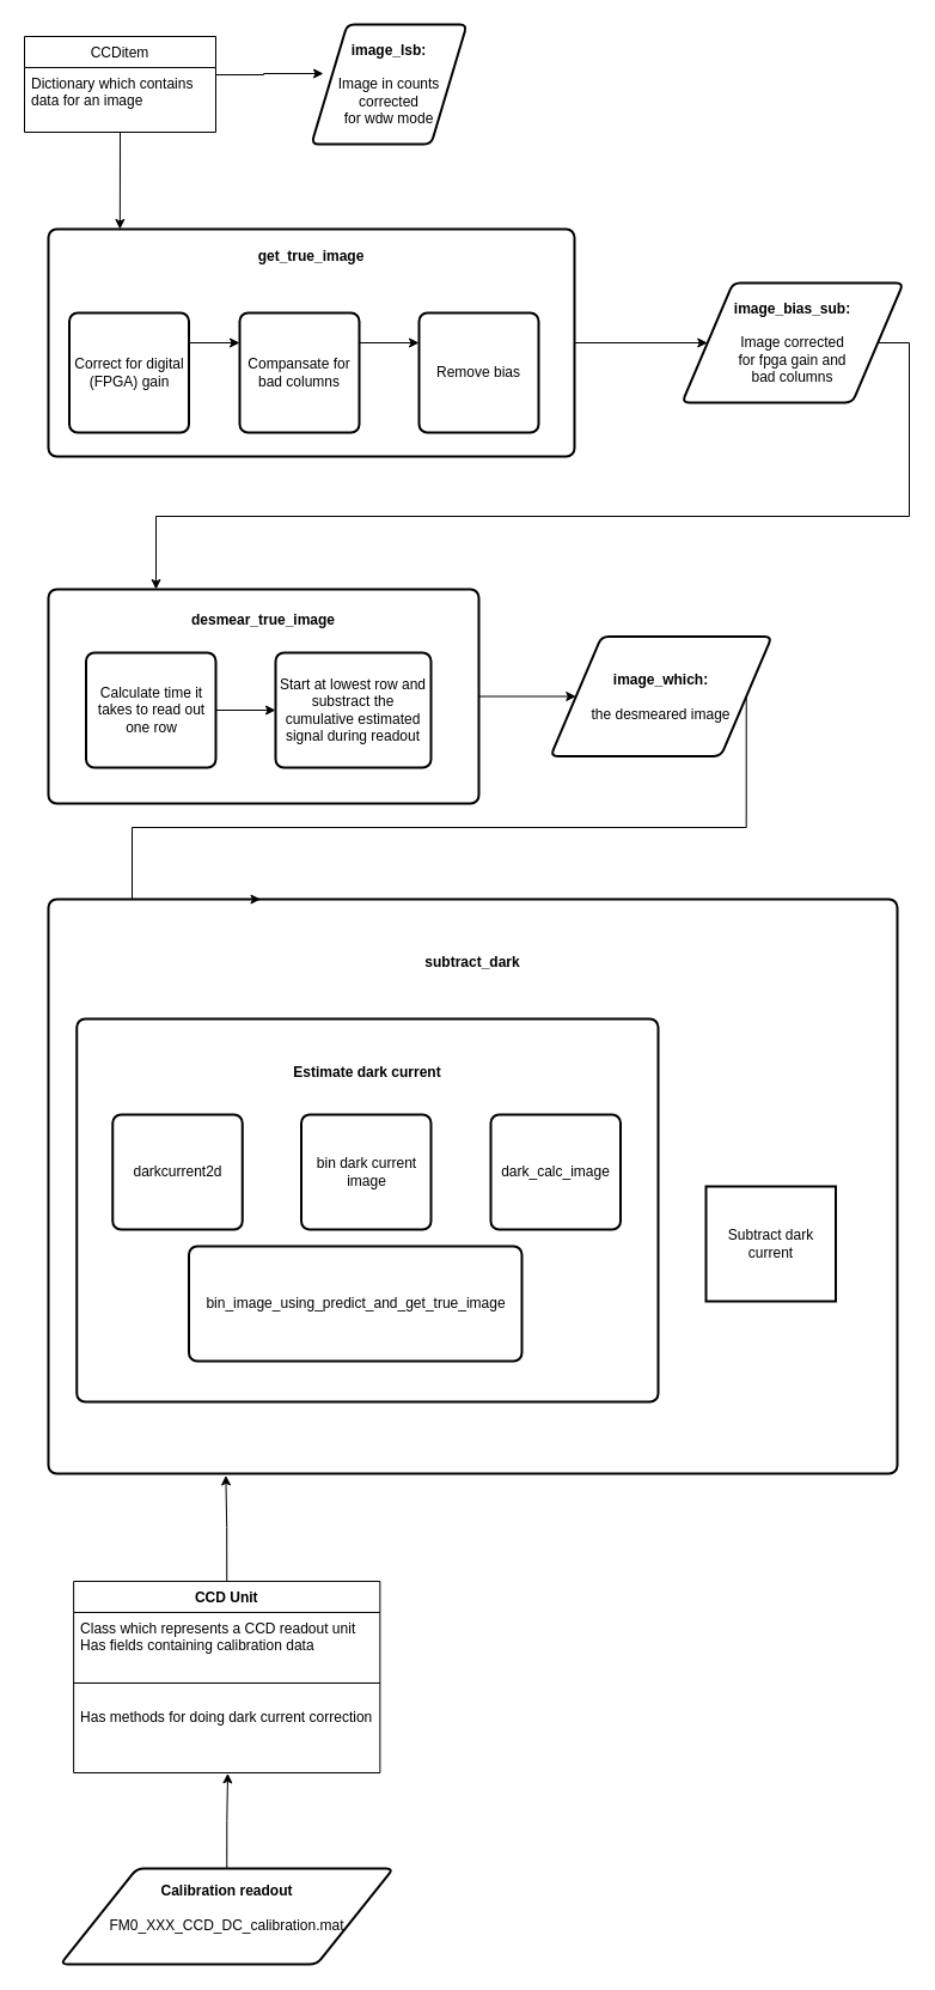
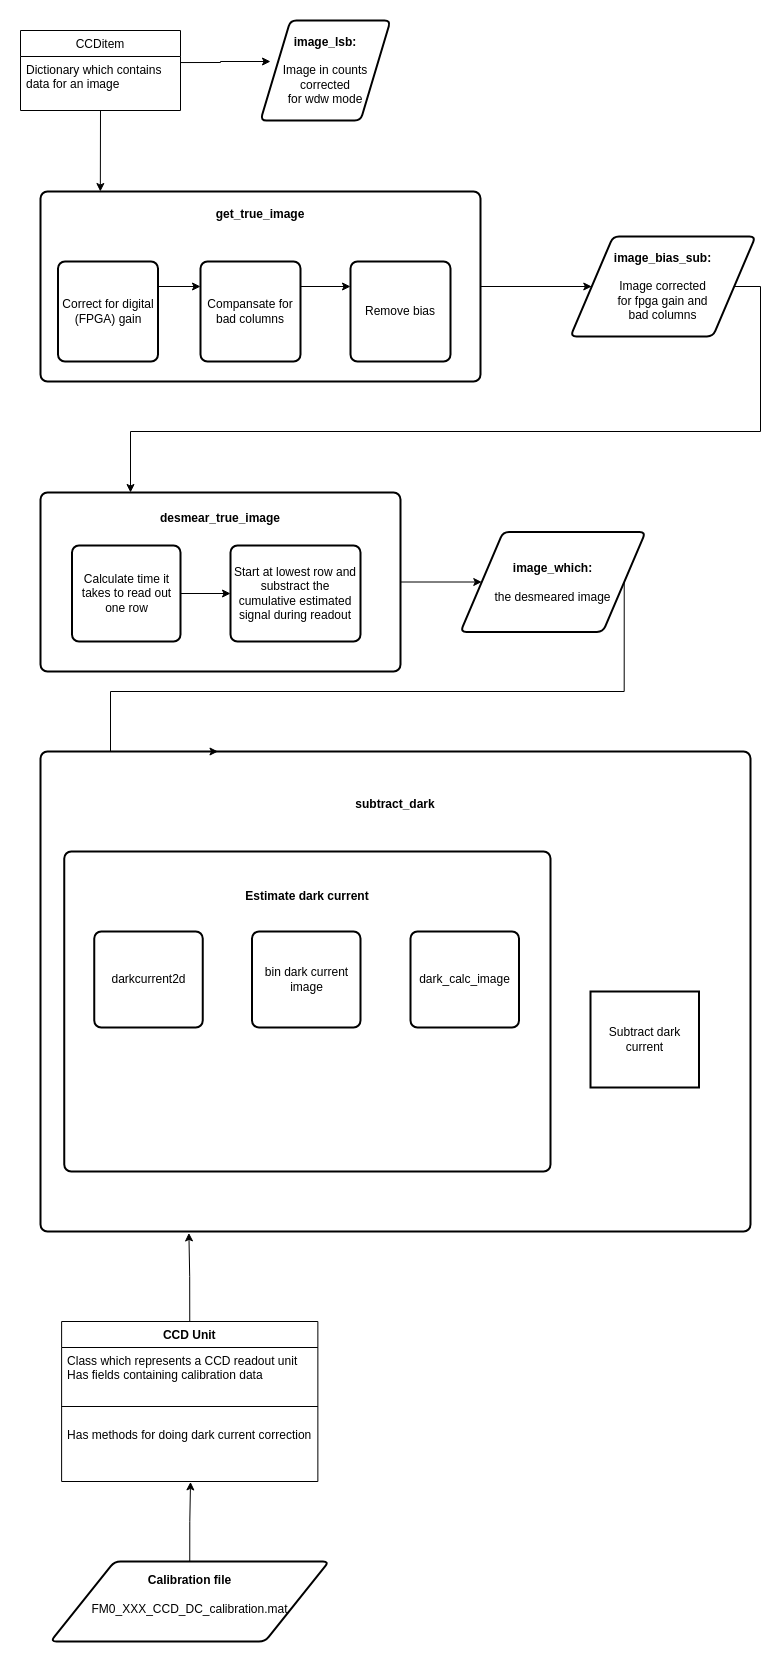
  <mxCell id="0" />
  <mxCell id="1" parent="0" />
  <mxCell id="2" style="edgeStyle=orthogonalEdgeStyle;rounded=0;orthogonalLoop=1;jettySize=auto;html=1;exitX=0.999;exitY=0.112;exitDx=0;exitDy=0;entryX=0.077;entryY=0.41;entryDx=0;entryDy=0;entryPerimeter=0;exitPerimeter=0;" parent="1" source="28" target="3" edge="1"><mxGeometry relative="1" as="geometry"><mxPoint x="183" y="55" as="sourcePoint" /></mxGeometry></mxCell>
  <mxCell id="3" value="&lt;div&gt;&lt;b&gt;image_lsb:&lt;/b&gt;&lt;/div&gt;&lt;div&gt;&lt;br&gt;&lt;/div&gt;&lt;div&gt;Image in counts corrected&lt;/div&gt;&lt;div&gt; for wdw mode&lt;br&gt;&lt;/div&gt;" style="shape=parallelogram;html=1;strokeWidth=2;perimeter=parallelogramPerimeter;whiteSpace=wrap;rounded=1;arcSize=12;size=0.23;" parent="1" vertex="1"><mxGeometry x="260" y="20" width="130" height="100" as="geometry" /></mxCell>
  <mxCell id="4" style="edgeStyle=orthogonalEdgeStyle;rounded=0;orthogonalLoop=1;jettySize=auto;html=1;exitX=1;exitY=0.5;exitDx=0;exitDy=0;entryX=0;entryY=0.5;entryDx=0;entryDy=0;" parent="1" source="5" target="11" edge="1"><mxGeometry relative="1" as="geometry" /></mxCell>
  <mxCell id="5" value="&lt;div&gt;&lt;b&gt;get_true_image&lt;br&gt;&lt;/b&gt;&lt;/div&gt;&lt;div&gt;&lt;br&gt;&lt;/div&gt;&lt;div&gt;&lt;br&gt;&lt;/div&gt;&lt;div&gt;&lt;br&gt;&lt;/div&gt;&lt;div&gt;&lt;br&gt;&lt;/div&gt;&lt;div&gt;&lt;br&gt;&lt;/div&gt;&lt;div&gt;&lt;br&gt;&lt;/div&gt;&lt;div&gt;&lt;br&gt;&lt;/div&gt;&lt;div&gt;&lt;br&gt;&lt;/div&gt;&lt;div&gt;&lt;br&gt;&lt;/div&gt;&lt;div&gt;&lt;br&gt;&lt;b&gt;&lt;/b&gt;&lt;/div&gt;" style="rounded=1;whiteSpace=wrap;html=1;absoluteArcSize=1;arcSize=14;strokeWidth=2;" parent="1" vertex="1"><mxGeometry x="40" y="191" width="440" height="190" as="geometry" /></mxCell>
  <mxCell id="6" style="edgeStyle=orthogonalEdgeStyle;rounded=0;orthogonalLoop=1;jettySize=auto;html=1;exitX=1;exitY=0.25;exitDx=0;exitDy=0;entryX=0;entryY=0.25;entryDx=0;entryDy=0;" parent="1" source="7" target="9" edge="1"><mxGeometry relative="1" as="geometry" /></mxCell>
  <mxCell id="7" value="Correct for digital (FPGA) gain" style="rounded=1;whiteSpace=wrap;html=1;absoluteArcSize=1;arcSize=14;strokeWidth=2;" parent="1" vertex="1"><mxGeometry x="57.5" y="261" width="100" height="100" as="geometry" /></mxCell>
  <mxCell id="8" style="edgeStyle=orthogonalEdgeStyle;rounded=0;orthogonalLoop=1;jettySize=auto;html=1;exitX=1;exitY=0.25;exitDx=0;exitDy=0;entryX=0;entryY=0.25;entryDx=0;entryDy=0;" parent="1" source="9" target="14" edge="1"><mxGeometry relative="1" as="geometry" /></mxCell>
  <mxCell id="9" value="&lt;div&gt;Compansate for bad columns&lt;/div&gt;" style="rounded=1;whiteSpace=wrap;html=1;absoluteArcSize=1;arcSize=14;strokeWidth=2;" parent="1" vertex="1"><mxGeometry x="200" y="261" width="100" height="100" as="geometry" /></mxCell>
  <mxCell id="10" style="edgeStyle=orthogonalEdgeStyle;rounded=0;orthogonalLoop=1;jettySize=auto;html=1;exitX=1;exitY=0.5;exitDx=0;exitDy=0;entryX=0.25;entryY=0;entryDx=0;entryDy=0;" parent="1" source="11" target="13" edge="1"><mxGeometry relative="1" as="geometry"><Array as="points"><mxPoint x="760" y="286" /><mxPoint x="760" y="431" /><mxPoint x="130" y="431" /></Array></mxGeometry></mxCell>
  <mxCell id="11" value="&lt;div&gt;&lt;b&gt;image_bias_sub:&lt;/b&gt;&lt;/div&gt;&lt;div&gt;&lt;br&gt;&lt;/div&gt;&lt;div&gt;Image corrected &lt;br&gt;for fpga gain and &lt;br&gt;bad columns&lt;br&gt;&lt;/div&gt;" style="shape=parallelogram;html=1;strokeWidth=2;perimeter=parallelogramPerimeter;whiteSpace=wrap;rounded=1;arcSize=12;size=0.23;" parent="1" vertex="1"><mxGeometry x="570" y="236" width="185" height="100" as="geometry" /></mxCell>
  <mxCell id="12" style="edgeStyle=orthogonalEdgeStyle;rounded=0;orthogonalLoop=1;jettySize=auto;html=1;exitX=1;exitY=0.5;exitDx=0;exitDy=0;" parent="1" source="13" target="20" edge="1"><mxGeometry relative="1" as="geometry" /></mxCell>
  <mxCell id="13" value="&lt;div&gt;&lt;b&gt;desmear_true_image&lt;/b&gt;&lt;/div&gt;&lt;div&gt;&lt;br&gt;&lt;/div&gt;&lt;div&gt;&lt;br&gt;&lt;/div&gt;&lt;div&gt;&lt;br&gt;&lt;/div&gt;&lt;div&gt;&lt;br&gt;&lt;/div&gt;&lt;div&gt;&lt;br&gt;&lt;/div&gt;&lt;div&gt;&lt;br&gt;&lt;/div&gt;&lt;div&gt;&lt;br&gt;&lt;/div&gt;&lt;div&gt;&lt;br&gt;&lt;/div&gt;&lt;div&gt;&lt;br&gt;&lt;/div&gt;" style="rounded=1;whiteSpace=wrap;html=1;absoluteArcSize=1;arcSize=14;strokeWidth=2;" parent="1" vertex="1"><mxGeometry x="40" y="492" width="360" height="179" as="geometry" /></mxCell>
  <mxCell id="14" value="&lt;div&gt;Remove bias&lt;br&gt;&lt;/div&gt;" style="rounded=1;whiteSpace=wrap;html=1;absoluteArcSize=1;arcSize=14;strokeWidth=2;" parent="1" vertex="1"><mxGeometry x="350" y="261" width="100" height="100" as="geometry" /></mxCell>
  <mxCell id="15" style="edgeStyle=orthogonalEdgeStyle;rounded=0;orthogonalLoop=1;jettySize=auto;html=1;exitX=1;exitY=0.5;exitDx=0;exitDy=0;entryX=0;entryY=0.5;entryDx=0;entryDy=0;" parent="1" source="16" target="18" edge="1"><mxGeometry relative="1" as="geometry" /></mxCell>
  <mxCell id="16" value="Calculate time it takes to read out one row" style="rounded=1;whiteSpace=wrap;html=1;absoluteArcSize=1;arcSize=14;strokeWidth=2;" parent="1" vertex="1"><mxGeometry x="71.5" y="545" width="108.5" height="96" as="geometry" /></mxCell>
  <mxCell id="17" value="&lt;b&gt;subtract_dark&lt;br&gt;&lt;br&gt;&lt;br&gt;&lt;br&gt;&lt;br&gt;&lt;br&gt;&lt;br&gt;&lt;br&gt;&lt;br&gt;&lt;br&gt;&lt;br&gt;&lt;br&gt;&lt;br&gt;&lt;br&gt;&lt;br&gt;&lt;br&gt;&lt;br&gt;&lt;/b&gt;&lt;br&gt;&lt;br&gt;&lt;br&gt;&lt;br&gt;&lt;br&gt;&lt;br&gt;&lt;br&gt;&lt;div&gt;&lt;br&gt;&lt;/div&gt;&lt;div&gt;&lt;br&gt;&lt;/div&gt;&lt;div&gt;&lt;br&gt;&lt;/div&gt;" style="rounded=1;whiteSpace=wrap;html=1;absoluteArcSize=1;arcSize=14;strokeWidth=2;" parent="1" vertex="1"><mxGeometry x="40" y="751" width="710" height="480" as="geometry" /></mxCell>
  <mxCell id="18" value="Start at lowest row and substract the cumulative estimated signal during readout " style="rounded=1;whiteSpace=wrap;html=1;absoluteArcSize=1;arcSize=14;strokeWidth=2;" parent="1" vertex="1"><mxGeometry x="230" y="545" width="130" height="96" as="geometry" /></mxCell>
  <mxCell id="19" style="edgeStyle=orthogonalEdgeStyle;rounded=0;orthogonalLoop=1;jettySize=auto;html=1;exitX=1;exitY=0.5;exitDx=0;exitDy=0;entryX=0.25;entryY=0;entryDx=0;entryDy=0;" parent="1" source="20" target="17" edge="1"><mxGeometry relative="1" as="geometry"><Array as="points"><mxPoint x="624" y="691" /><mxPoint x="110" y="691" /></Array></mxGeometry></mxCell>
  <mxCell id="20" value="&lt;div&gt;&lt;b&gt;image_which:&lt;/b&gt;&lt;/div&gt;&lt;div&gt;&lt;br&gt;&lt;/div&gt;&lt;div&gt;the desmeared image&lt;br&gt;&lt;/div&gt;" style="shape=parallelogram;html=1;strokeWidth=2;perimeter=parallelogramPerimeter;whiteSpace=wrap;rounded=1;arcSize=12;size=0.23;" parent="1" vertex="1"><mxGeometry x="460" y="531.5" width="185" height="100" as="geometry" /></mxCell>
  <mxCell id="21" value="&lt;div&gt;&lt;b&gt;Estimate dark current&lt;br&gt;&lt;br&gt;&lt;br&gt;&lt;br&gt;&lt;br&gt;&lt;/b&gt;&lt;/div&gt;&lt;div&gt;&lt;b&gt;&lt;br&gt;&lt;/b&gt;&lt;/div&gt;&lt;div&gt;&lt;b&gt;&lt;br&gt;&lt;/b&gt;&lt;/div&gt;&lt;div&gt;&lt;b&gt;&lt;br&gt;&lt;/b&gt;&lt;/div&gt;&lt;div&gt;&lt;b&gt;&lt;br&gt;&lt;/b&gt;&lt;/div&gt;&lt;div&gt;&lt;b&gt;&lt;br&gt;&lt;/b&gt;&lt;/div&gt;&lt;div&gt;&lt;b&gt;&lt;br&gt;&lt;/b&gt;&lt;/div&gt;&lt;div&gt;&lt;b&gt;&lt;br&gt;&lt;/b&gt;&lt;/div&gt;&lt;div&gt;&lt;b&gt;&lt;br&gt;&lt;/b&gt;&lt;/div&gt;&lt;div&gt;&lt;b&gt;&lt;br&gt;&lt;/b&gt;&lt;/div&gt;&lt;div&gt;&lt;b&gt;&lt;br&gt;&lt;/b&gt;&lt;/div&gt;&lt;div&gt;&lt;b&gt;&lt;br&gt;&lt;/b&gt;&lt;/div&gt;&lt;div&gt;&lt;b&gt;&lt;br&gt;&lt;/b&gt;&lt;/div&gt;" style="rounded=1;whiteSpace=wrap;html=1;absoluteArcSize=1;arcSize=14;strokeWidth=2;" parent="1" vertex="1"><mxGeometry x="63.75" y="851" width="486.25" height="320" as="geometry" /></mxCell>
  <mxCell id="22" value="darkcurrent2d" style="rounded=1;whiteSpace=wrap;html=1;absoluteArcSize=1;arcSize=14;strokeWidth=2;" parent="1" vertex="1"><mxGeometry x="93.75" y="931" width="108.5" height="96" as="geometry" /></mxCell>
  <mxCell id="23" value="bin dark current image" style="rounded=1;whiteSpace=wrap;html=1;absoluteArcSize=1;arcSize=14;strokeWidth=2;" parent="1" vertex="1"><mxGeometry x="251.5" y="931" width="108.5" height="96" as="geometry" /></mxCell>
  <mxCell id="24" value="dark_calc_image" style="rounded=1;whiteSpace=wrap;html=1;absoluteArcSize=1;arcSize=14;strokeWidth=2;" parent="1" vertex="1"><mxGeometry x="410" y="931" width="108.5" height="96" as="geometry" /></mxCell>
  <mxCell id="25" value="Subtract dark current" style="whiteSpace=wrap;html=1;absoluteArcSize=1;arcSize=14;strokeWidth=2;rounded=0;" parent="1" vertex="1"><mxGeometry x="590" y="991" width="108.5" height="96" as="geometry" /></mxCell>
- <mxCell id="26" value="bin_image_using_predict_and_get_true_image" style="rounded=1;whiteSpace=wrap;html=1;absoluteArcSize=1;arcSize=14;strokeWidth=2;" parent="1" vertex="1"><mxGeometry x="157.5" y="1041" width="278.5" height="96" as="geometry" /></mxCell>
  <mxCell id="27" value="CCDitem" style="swimlane;fontStyle=0;childLayout=stackLayout;horizontal=1;startSize=26;fillColor=none;horizontalStack=0;resizeParent=1;resizeParentMax=0;resizeLast=0;collapsible=1;marginBottom=0;" parent="1" vertex="1"><mxGeometry x="20" y="30" width="160" height="80" as="geometry" /></mxCell>
  <mxCell id="28" value="Dictionary which contains&#10; data for an image" style="text;strokeColor=none;fillColor=none;align=left;verticalAlign=top;spacingLeft=4;spacingRight=4;overflow=hidden;rotatable=0;points=[[0,0.5],[1,0.5]];portConstraint=eastwest;" parent="27" vertex="1"><mxGeometry y="26" width="160" height="54" as="geometry" /></mxCell>
  <mxCell id="29" value="" style="endArrow=classic;html=1;exitX=0.5;exitY=1;exitDx=0;exitDy=0;entryX=0.136;entryY=0;entryDx=0;entryDy=0;entryPerimeter=0;" parent="1" source="27" target="5" edge="1"><mxGeometry width="50" height="50" relative="1" as="geometry"><mxPoint x="160" y="131" as="sourcePoint" /><mxPoint x="210" y="81" as="targetPoint" /></mxGeometry></mxCell>
  <mxCell id="30" style="edgeStyle=orthogonalEdgeStyle;rounded=0;orthogonalLoop=1;jettySize=auto;html=1;exitX=0.5;exitY=0;exitDx=0;exitDy=0;entryX=0.209;entryY=1.003;entryDx=0;entryDy=0;entryPerimeter=0;" parent="1" source="31" target="17" edge="1"><mxGeometry relative="1" as="geometry" /></mxCell>
  <mxCell id="31" value="CCD Unit" style="swimlane;fontStyle=1;align=center;verticalAlign=top;childLayout=stackLayout;horizontal=1;startSize=26;horizontalStack=0;resizeParent=1;resizeParentMax=0;resizeLast=0;collapsible=1;marginBottom=0;" parent="1" vertex="1"><mxGeometry x="61.12" y="1321" width="256.25" height="160" as="geometry" /></mxCell>
  <mxCell id="32" value="Class which represents a CCD readout unit&#10;Has fields containing calibration data&#10;" style="text;strokeColor=none;fillColor=none;align=left;verticalAlign=top;spacingLeft=4;spacingRight=4;overflow=hidden;rotatable=0;points=[[0,0.5],[1,0.5]];portConstraint=eastwest;" parent="31" vertex="1"><mxGeometry y="26" width="256.25" height="44" as="geometry" /></mxCell>
  <mxCell id="33" value="" style="line;strokeWidth=1;fillColor=none;align=left;verticalAlign=middle;spacingTop=-1;spacingLeft=3;spacingRight=3;rotatable=0;labelPosition=right;points=[];portConstraint=eastwest;" parent="31" vertex="1"><mxGeometry y="70" width="256.25" height="30" as="geometry" /></mxCell>
  <mxCell id="34" value="Has methods for doing dark current correction" style="text;strokeColor=none;fillColor=none;align=left;verticalAlign=top;spacingLeft=4;spacingRight=4;overflow=hidden;rotatable=0;points=[[0,0.5],[1,0.5]];portConstraint=eastwest;" parent="31" vertex="1"><mxGeometry y="100" width="256.25" height="60" as="geometry" /></mxCell>
  <mxCell id="35" style="edgeStyle=orthogonalEdgeStyle;rounded=0;orthogonalLoop=1;jettySize=auto;html=1;exitX=0.5;exitY=0;exitDx=0;exitDy=0;entryX=0.503;entryY=1.007;entryDx=0;entryDy=0;entryPerimeter=0;" parent="1" source="36" target="34" edge="1"><mxGeometry relative="1" as="geometry" /></mxCell>
- <mxCell id="36" value="&lt;div&gt;&lt;b&gt;Calibration readout&lt;/b&gt;&lt;/div&gt;&lt;div&gt;&lt;b&gt;&lt;br&gt;&lt;/b&gt;&lt;/div&gt;&lt;div&gt;&lt;b&gt;&lt;/b&gt;FM0_XXX_CCD_DC_calibration.mat&lt;br&gt;&amp;nbsp;&amp;nbsp; &lt;br&gt;&lt;/div&gt;" style="shape=parallelogram;html=1;strokeWidth=2;perimeter=parallelogramPerimeter;whiteSpace=wrap;rounded=1;arcSize=12;size=0.23;" parent="1" vertex="1"><mxGeometry x="50" y="1561" width="278.5" height="80" as="geometry" /></mxCell>
+ <mxCell id="36" value="&lt;div&gt;&lt;b&gt;Calibration file&lt;/b&gt;&lt;/div&gt;&lt;div&gt;&lt;b&gt;&lt;br&gt;&lt;/b&gt;&lt;/div&gt;&lt;div&gt;&lt;b&gt;&lt;/b&gt;FM0_XXX_CCD_DC_calibration.mat&lt;br&gt;&amp;nbsp;&amp;nbsp; &lt;br&gt;&lt;/div&gt;" style="shape=parallelogram;html=1;strokeWidth=2;perimeter=parallelogramPerimeter;whiteSpace=wrap;rounded=1;arcSize=12;size=0.23;" parent="1" vertex="1"><mxGeometry x="50" y="1561" width="278.5" height="80" as="geometry" /></mxCell>
